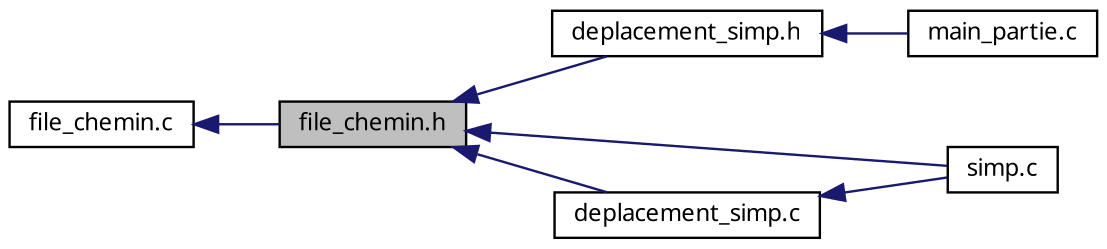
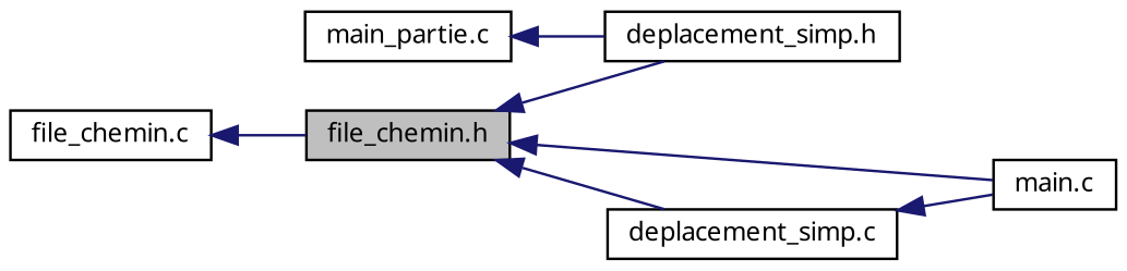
  digraph {
    fontname="Noto Sans"
    rankdir=LR
    node [color=black fillcolor=white fontname="Noto Sans" fontsize=10 shape=record style=filled]
    edge [color=midnightblue dir=back fontname="Noto Sans" fontsize=10 labelfontname=Helvetica labelfontsize=10 style=solid]
    n1 [fillcolor=grey75 fontcolor=black height=0.2 label="file_chemin.h" width=0.4]
    n2 [height=0.2 label="deplacement_simp.h" width=0.4]
-   n3 [height=0.2 label="simp.c" width=0.4]
+   n3 [height=0.2 label="main.c" width=0.4]
    n4 [height=0.2 label="deplacement_simp.c" width=0.4]
    n5 [height=0.2 label="main_partie.c" width=0.4]
    n6 [height=0.2 label="file_chemin.c" width=0.4]
    n1 -> n2
    n1 -> n3
    n1 -> n4
-   n2 -> n5
+   n5 -> n2
    n4 -> n3
    n6 -> n1
  }
